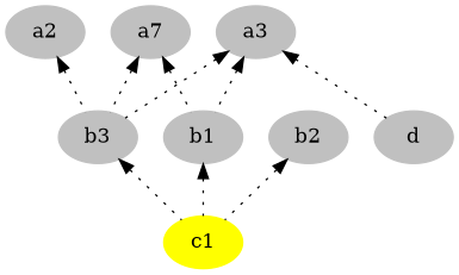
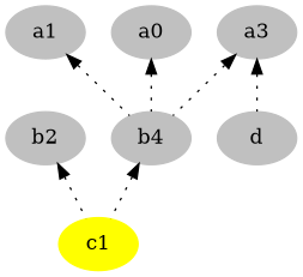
  digraph {
    node [color=grey style=filled]
    edge [dir=back style=dotted]
    c1 [color=yellow]
-   b1
    b2
-   a1 [label=a7]
-   b3
+   a1
+   b3 [label=b4]
    a3
    d
-   a2
-   b1 -> c1
+   a2 [label=a0]
    b2 -> c1
-   a1 -> b1
    a1 -> b3
    b3 -> c1
-   a3 -> b1
    a3 -> b3
    a3 -> d
    a2 -> b3
  }
